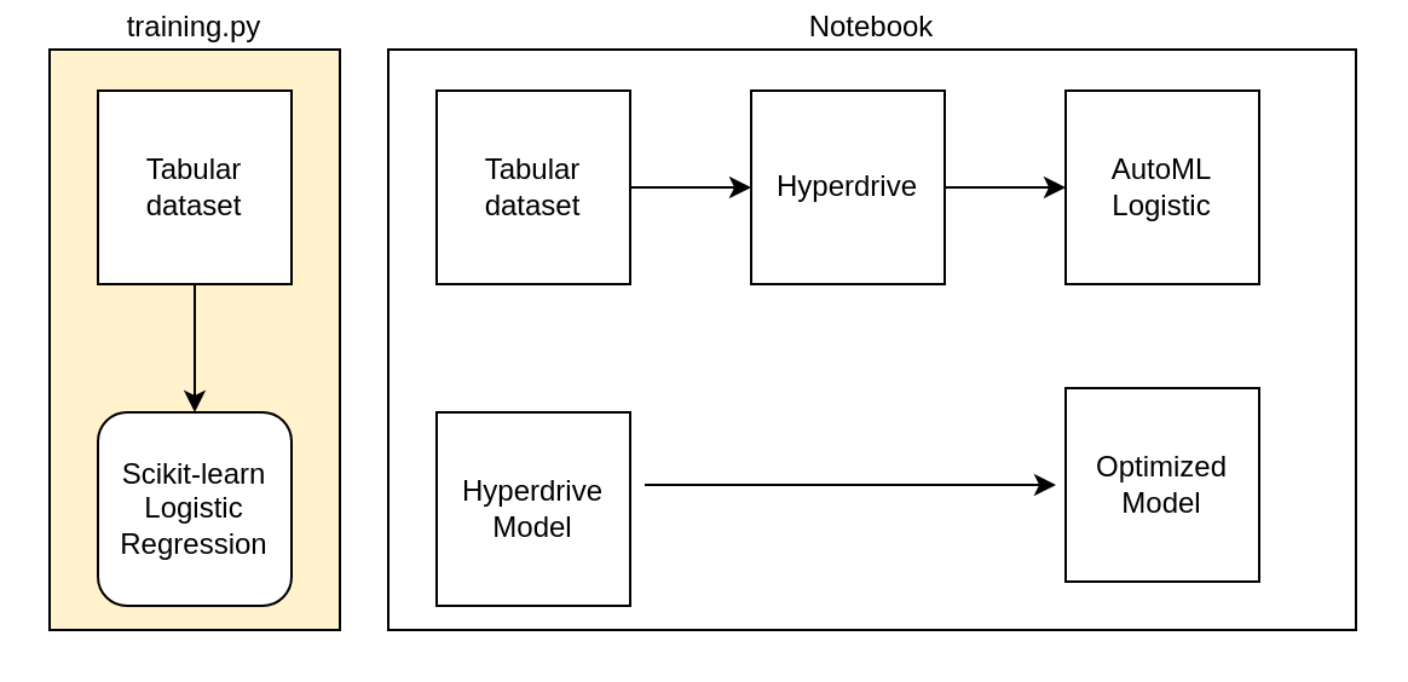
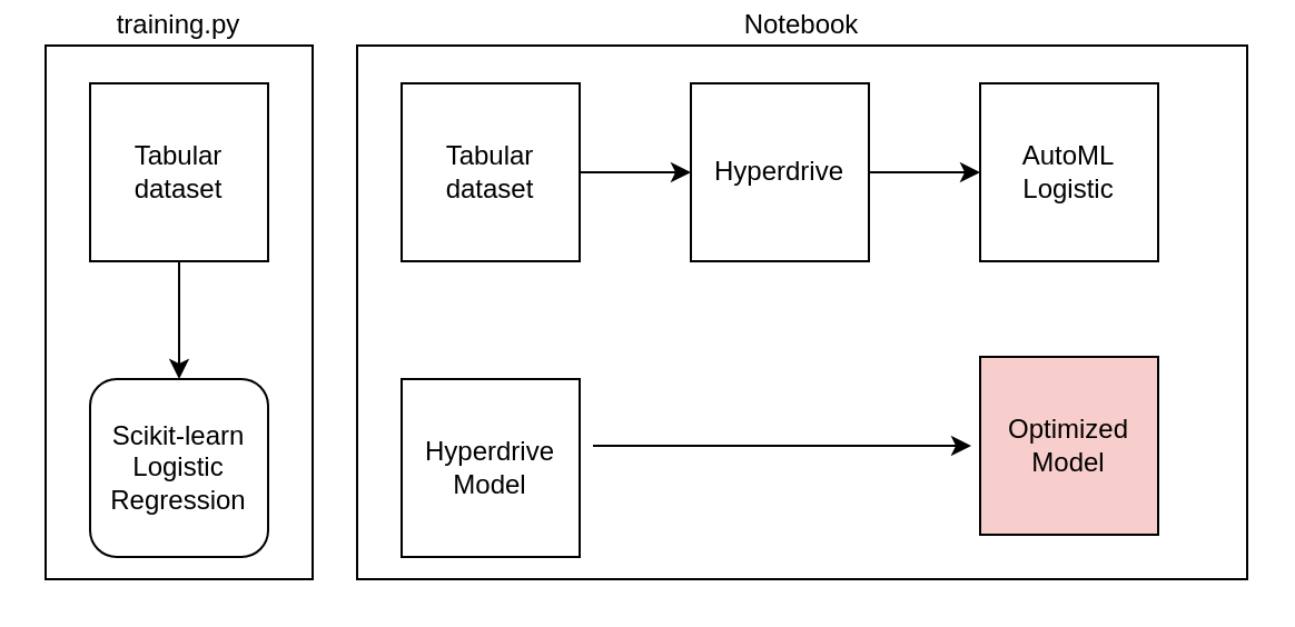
  <mxCell id="0" />
  <mxCell id="1" parent="0" />
- <mxCell id="2" value="training.py" style="rounded=0;whiteSpace=wrap;html=1;labelPosition=center;verticalLabelPosition=top;align=center;verticalAlign=bottom;fillColor=#fff2cc;" vertex="1" parent="1"><mxGeometry x="20" y="20" width="120" height="240" as="geometry" /></mxCell>
+ <mxCell id="2" value="training.py" style="rounded=0;whiteSpace=wrap;html=1;labelPosition=center;verticalLabelPosition=top;align=center;verticalAlign=bottom;" vertex="1" parent="1"><mxGeometry x="20" y="20" width="120" height="240" as="geometry" /></mxCell>
  <mxCell id="3" value="Tabular dataset" style="whiteSpace=wrap;html=1;aspect=fixed;" vertex="1" parent="1"><mxGeometry x="40" y="37" width="80" height="80" as="geometry" /></mxCell>
  <mxCell id="4" value="Scikit-learn Logistic Regression" style="whiteSpace=wrap;html=1;aspect=fixed;rounded=1;" vertex="1" parent="1"><mxGeometry x="40" y="170" width="80" height="80" as="geometry" /></mxCell>
  <mxCell id="5" value="" style="endArrow=classic;html=1;entryX=0.5;entryY=0;entryDx=0;entryDy=0;" edge="1" parent="1" source="3" target="4"><mxGeometry width="50" height="50" relative="1" as="geometry"><mxPoint x="80" y="167" as="sourcePoint" /><mxPoint x="80" y="187.711" as="targetPoint" /></mxGeometry></mxCell>
  <mxCell id="6" value="Notebook" style="rounded=0;whiteSpace=wrap;html=1;labelPosition=center;verticalLabelPosition=top;align=center;verticalAlign=bottom;" vertex="1" parent="1"><mxGeometry x="160" y="20" width="400" height="240" as="geometry" /></mxCell>
  <mxCell id="7" value="Tabular dataset" style="whiteSpace=wrap;html=1;aspect=fixed;" vertex="1" parent="1"><mxGeometry x="180" y="37" width="80" height="80" as="geometry" /></mxCell>
  <mxCell id="8" value="" style="endArrow=classic;html=1;" edge="1" parent="1" source="7"><mxGeometry width="50" height="50" relative="1" as="geometry"><mxPoint x="260" y="127" as="sourcePoint" /><mxPoint x="310" y="77" as="targetPoint" /></mxGeometry></mxCell>
  <mxCell id="9" value="Hyperdrive" style="whiteSpace=wrap;html=1;aspect=fixed;" vertex="1" parent="1"><mxGeometry x="310" y="37" width="80" height="80" as="geometry" /></mxCell>
  <mxCell id="10" value="" style="endArrow=classic;html=1;" edge="1" parent="1"><mxGeometry width="50" height="50" relative="1" as="geometry"><mxPoint x="390" y="77" as="sourcePoint" /><mxPoint x="440" y="77" as="targetPoint" /></mxGeometry></mxCell>
  <mxCell id="11" value="AutoML&lt;br&gt;Logistic" style="whiteSpace=wrap;html=1;aspect=fixed;" vertex="1" parent="1"><mxGeometry x="440" y="37" width="80" height="80" as="geometry" /></mxCell>
  <mxCell id="12" value="Hyperdrive Model" style="whiteSpace=wrap;html=1;aspect=fixed;" vertex="1" parent="1"><mxGeometry x="180" y="170" width="80" height="80" as="geometry" /></mxCell>
  <mxCell id="13" value="" style="endArrow=classic;html=1;entryX=0;entryY=0.5;entryDx=0;entryDy=0;" edge="1" parent="1"><mxGeometry width="50" height="50" relative="1" as="geometry"><mxPoint x="266" y="200" as="sourcePoint" /><mxPoint x="436" y="200" as="targetPoint" /></mxGeometry></mxCell>
- <mxCell id="14" value="Optimized Model" style="whiteSpace=wrap;html=1;aspect=fixed;" vertex="1" parent="1"><mxGeometry x="440" y="160" width="80" height="80" as="geometry" /></mxCell>
+ <mxCell id="14" value="Optimized Model" style="whiteSpace=wrap;html=1;aspect=fixed;fillColor=#f8cecc;" vertex="1" parent="1"><mxGeometry x="440" y="160" width="80" height="80" as="geometry" /></mxCell>
